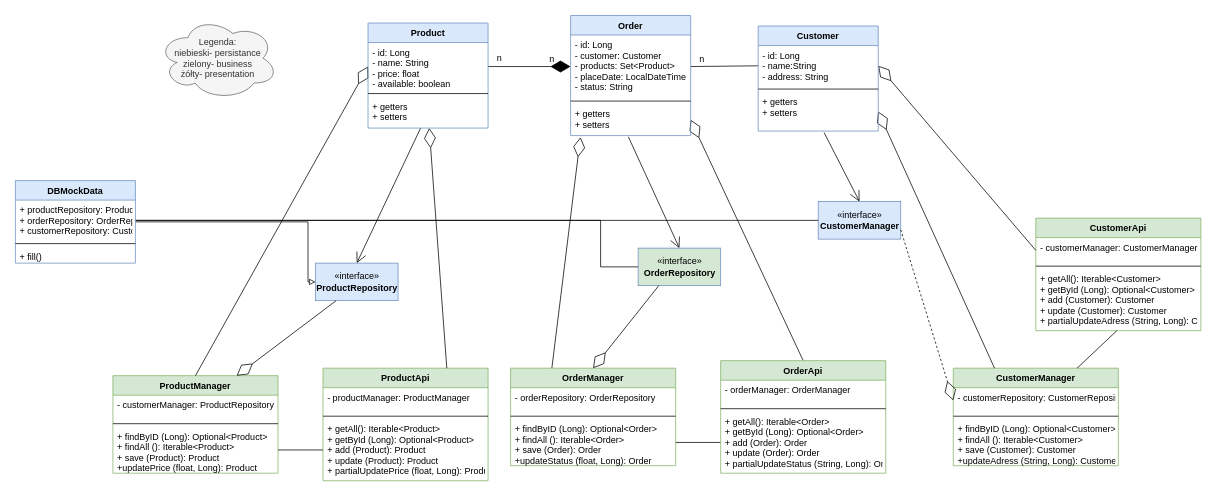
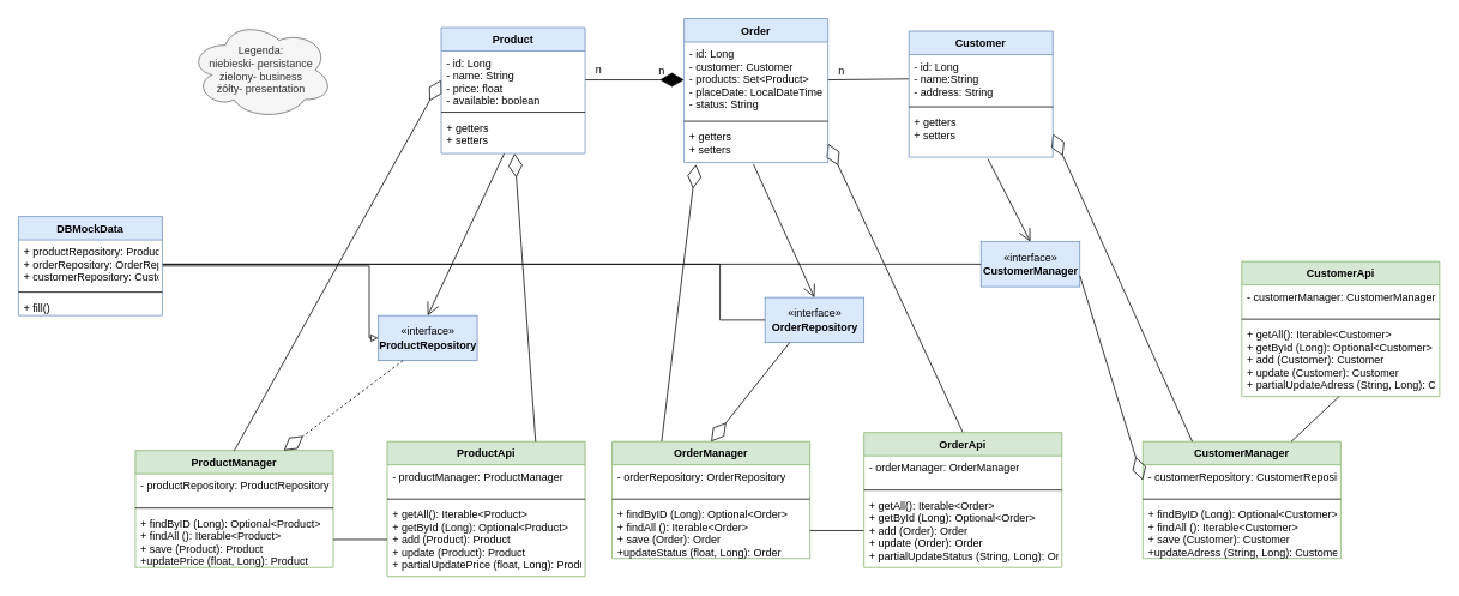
  <mxCell id="0" />
  <mxCell id="1" parent="0" />
  <mxCell id="2" value="n" style="text;html=1;resizable=0;points=[];autosize=1;align=left;verticalAlign=top;spacingTop=-4;" parent="1" vertex="1"><mxGeometry x="660" y="67" width="20" height="20" as="geometry" /></mxCell>
  <mxCell id="3" value="n" style="text;html=1;resizable=0;points=[];autosize=1;align=left;verticalAlign=top;spacingTop=-4;" parent="1" vertex="1"><mxGeometry x="730" y="68" width="20" height="20" as="geometry" /></mxCell>
  <mxCell id="4" value="n" style="text;html=1;resizable=0;points=[];autosize=1;align=left;verticalAlign=top;spacingTop=-4;" parent="1" vertex="1"><mxGeometry x="930" y="68" width="20" height="20" as="geometry" /></mxCell>
  <mxCell id="5" value="«interface»&lt;br&gt;&lt;b&gt;ProductRepository&lt;/b&gt;" style="html=1;fillColor=#dae8fc;strokeColor=#6c8ebf;" parent="1" vertex="1"><mxGeometry y="350" width="110" height="50" as="geometry" x="420" /></mxCell>
- <mxCell id="6" value="«interface»&lt;br&gt;&lt;b&gt;OrderRepository&lt;/b&gt;" style="html=1;fillColor=#d5e8d4;strokeColor=#6c8ebf;" parent="1" vertex="1"><mxGeometry x="850" y="330" width="110" height="50" as="geometry" /></mxCell>
+ <mxCell id="6" value="«interface»&lt;br&gt;&lt;b&gt;OrderRepository&lt;/b&gt;" style="html=1;fillColor=#dae8fc;strokeColor=#6c8ebf;" parent="1" vertex="1"><mxGeometry x="850" y="330" width="110" height="50" as="geometry" /></mxCell>
  <mxCell id="7" value="«interface»&lt;br&gt;&lt;b&gt;CustomerManager&lt;/b&gt;" style="html=1;fillColor=#dae8fc;strokeColor=#6c8ebf;" parent="1" vertex="1"><mxGeometry x="1090" y="268" width="110" height="50" as="geometry" /></mxCell>
  <mxCell id="8" value="" style="endArrow=open;endFill=1;endSize=12;html=1;entryX=0.5;entryY=0;entryDx=0;entryDy=0;" parent="1" source="53" target="5" edge="1"><mxGeometry width="160" relative="1" as="geometry"><mxPoint x="490" y="314" as="sourcePoint" /><mxPoint x="650" y="314" as="targetPoint" /></mxGeometry></mxCell>
  <mxCell id="9" value="" style="endArrow=open;endFill=1;endSize=12;html=1;exitX=0.481;exitY=1.038;exitDx=0;exitDy=0;exitPerimeter=0;entryX=0.5;entryY=0;entryDx=0;entryDy=0;" parent="1" source="57" target="6" edge="1"><mxGeometry width="160" relative="1" as="geometry"><mxPoint x="583.04" y="182.016" as="sourcePoint" /><mxPoint x="585" y="254" as="targetPoint" /></mxGeometry></mxCell>
  <mxCell id="10" value="" style="endArrow=open;endFill=1;endSize=12;html=1;exitX=0.549;exitY=1.038;exitDx=0;exitDy=0;exitPerimeter=0;entryX=0.5;entryY=0;entryDx=0;entryDy=0;" parent="1" source="61" target="7" edge="1"><mxGeometry width="160" relative="1" as="geometry"><mxPoint x="593.04" y="192.016" as="sourcePoint" /><mxPoint x="595" y="264" as="targetPoint" /></mxGeometry></mxCell>
  <mxCell id="11" value="" style="endArrow=none;html=1;entryX=0;entryY=0.5;entryDx=0;entryDy=0;exitX=1;exitY=0.5;exitDx=0;exitDy=0;" parent="1" source="55" target="59" edge="1"><mxGeometry width="50" height="50" relative="1" as="geometry"><mxPoint x="660" y="98" as="sourcePoint" /><mxPoint x="770" y="98" as="targetPoint" /></mxGeometry></mxCell>
  <mxCell id="12" value="" style="endArrow=diamondThin;endFill=1;endSize=24;html=1;exitX=1;exitY=0.5;exitDx=0;exitDy=0;entryX=0;entryY=0.5;entryDx=0;entryDy=0;" parent="1" source="51" target="55" edge="1"><mxGeometry width="160" relative="1" as="geometry"><mxPoint x="490" y="534" as="sourcePoint" /><mxPoint x="700" y="224" as="targetPoint" /></mxGeometry></mxCell>
  <mxCell id="13" value="Legenda:&lt;br&gt;niebieski- persistance&lt;br&gt;zielony- business&lt;br&gt;żółty- presentation" style="ellipse;shape=cloud;whiteSpace=wrap;html=1;fillColor=#f5f5f5;strokeColor=#666666;fontColor=#333333;" parent="1" vertex="1"><mxGeometry x="210" y="22" width="160" height="110" as="geometry" /></mxCell>
  <mxCell id="14" value="ProductManager" style="swimlane;fontStyle=1;align=center;verticalAlign=top;childLayout=stackLayout;horizontal=1;startSize=26;horizontalStack=0;resizeParent=1;resizeParentMax=0;resizeLast=0;collapsible=1;marginBottom=0;fillColor=#d5e8d4;strokeColor=#82b366;" parent="1" vertex="1"><mxGeometry x="150" y="500" width="220" height="130" as="geometry"><mxRectangle x="80" y="206" width="70" height="26" as="alternateBounds" /></mxGeometry></mxCell>
- <mxCell id="15" value="- customerManager: ProductRepository" style="text;strokeColor=none;fillColor=none;align=left;verticalAlign=top;spacingLeft=4;spacingRight=4;overflow=hidden;rotatable=0;points=[[0,0.5],[1,0.5]];portConstraint=eastwest;" parent="14" vertex="1"><mxGeometry y="26" width="220" height="34" as="geometry" /></mxCell>
+ <mxCell id="15" value="- productRepository: ProductRepository" style="text;strokeColor=none;fillColor=none;align=left;verticalAlign=top;spacingLeft=4;spacingRight=4;overflow=hidden;rotatable=0;points=[[0,0.5],[1,0.5]];portConstraint=eastwest;" parent="14" vertex="1"><mxGeometry y="26" width="220" height="34" as="geometry" /></mxCell>
  <mxCell id="16" value="" style="line;strokeWidth=1;fillColor=none;align=left;verticalAlign=middle;spacingTop=-1;spacingLeft=3;spacingRight=3;rotatable=0;labelPosition=right;points=[];portConstraint=eastwest;" parent="14" vertex="1"><mxGeometry y="60" width="220" height="8" as="geometry" /></mxCell>
  <mxCell id="17" value="+ findByID (Long): Optional&lt;Product&gt; &#10;+ findAll (): Iterable&lt;Product&gt;&#10;+ save (Product): Product&#10;+updatePrice (float, Long): Product" style="text;strokeColor=none;fillColor=none;align=left;verticalAlign=top;spacingLeft=4;spacingRight=4;overflow=hidden;rotatable=0;points=[[0,0.5],[1,0.5]];portConstraint=eastwest;" parent="14" vertex="1"><mxGeometry y="68" width="220" height="62" as="geometry" /></mxCell>
  <mxCell id="18" value="ProductApi" style="swimlane;fontStyle=1;align=center;verticalAlign=top;childLayout=stackLayout;horizontal=1;startSize=26;horizontalStack=0;resizeParent=1;resizeParentMax=0;resizeLast=0;collapsible=1;marginBottom=0;fillColor=#d5e8d4;strokeColor=#82b366;" parent="1" vertex="1"><mxGeometry x="430" y="490" width="220" height="150" as="geometry"><mxRectangle x="80" y="206" width="70" height="26" as="alternateBounds" /></mxGeometry></mxCell>
  <mxCell id="19" value="- productManager: ProductManager" style="text;strokeColor=none;fillColor=none;align=left;verticalAlign=top;spacingLeft=4;spacingRight=4;overflow=hidden;rotatable=0;points=[[0,0.5],[1,0.5]];portConstraint=eastwest;" parent="18" vertex="1"><mxGeometry y="26" width="220" height="34" as="geometry" /></mxCell>
  <mxCell id="20" value="" style="line;strokeWidth=1;fillColor=none;align=left;verticalAlign=middle;spacingTop=-1;spacingLeft=3;spacingRight=3;rotatable=0;labelPosition=right;points=[];portConstraint=eastwest;" parent="18" vertex="1"><mxGeometry y="60" width="220" height="8" as="geometry" /></mxCell>
  <mxCell id="21" value="+ getAll(): Iterable&lt;Product&gt;&#10;+ getById (Long): Optional&lt;Product&gt;&#10;+ add (Product): Product&#10;+ update (Product): Product&#10;+ partialUpdatePrice (float, Long): Product" style="text;strokeColor=none;fillColor=none;align=left;verticalAlign=top;spacingLeft=4;spacingRight=4;overflow=hidden;rotatable=0;points=[[0,0.5],[1,0.5]];portConstraint=eastwest;" parent="18" vertex="1"><mxGeometry y="68" width="220" height="82" as="geometry" /></mxCell>
  <mxCell id="22" value="" style="endArrow=diamondThin;endFill=0;endSize=24;html=1;exitX=0.5;exitY=0;exitDx=0;exitDy=0;entryX=0;entryY=0.5;entryDx=0;entryDy=0;" edge="1" parent="1" source="14" target="51"><mxGeometry width="160" relative="1" as="geometry"><mxPoint x="290" y="360" as="sourcePoint" /><mxPoint x="490" y="220" as="targetPoint" /></mxGeometry></mxCell>
  <mxCell id="23" value="" style="endArrow=diamondThin;endFill=0;endSize=24;html=1;exitX=0.75;exitY=0;exitDx=0;exitDy=0;" edge="1" parent="1" source="18" target="53"><mxGeometry width="160" relative="1" as="geometry"><mxPoint x="470" y="400" as="sourcePoint" /><mxPoint x="710" y="104" as="targetPoint" /></mxGeometry></mxCell>
  <mxCell id="24" value="" style="endArrow=diamondThin;endFill=0;endSize=24;html=1;entryX=0.082;entryY=1.051;entryDx=0;entryDy=0;entryPerimeter=0;exitX=0.25;exitY=0;exitDx=0;exitDy=0;" edge="1" parent="1" source="38" target="57"><mxGeometry width="160" relative="1" as="geometry"><mxPoint x="760" y="490" as="sourcePoint" /><mxPoint x="788.44" y="319.998" as="targetPoint" /></mxGeometry></mxCell>
  <mxCell id="25" value="" style="endArrow=diamondThin;endFill=0;endSize=24;html=1;entryX=1;entryY=0.5;entryDx=0;entryDy=0;exitX=0.5;exitY=0;exitDx=0;exitDy=0;" edge="1" parent="1" source="42" target="57"><mxGeometry width="160" relative="1" as="geometry"><mxPoint x="1040" y="470" as="sourcePoint" /><mxPoint x="993.12" y="178.142" as="targetPoint" /></mxGeometry></mxCell>
  <mxCell id="26" value="CustomerManager" style="swimlane;fontStyle=1;align=center;verticalAlign=top;childLayout=stackLayout;horizontal=1;startSize=26;horizontalStack=0;resizeParent=1;resizeParentMax=0;resizeLast=0;collapsible=1;marginBottom=0;fillColor=#d5e8d4;strokeColor=#82b366;" parent="1" vertex="1"><mxGeometry x="1270" y="490" width="220" height="130" as="geometry"><mxRectangle x="570" width="70" height="26" as="alternateBounds" /></mxGeometry></mxCell>
  <mxCell id="27" value="- customerRepository: CustomerRepository" style="text;strokeColor=none;fillColor=none;align=left;verticalAlign=top;spacingLeft=4;spacingRight=4;overflow=hidden;rotatable=0;points=[[0,0.5],[1,0.5]];portConstraint=eastwest;" parent="26" vertex="1"><mxGeometry y="26" width="220" height="34" as="geometry" /></mxCell>
  <mxCell id="28" value="" style="line;strokeWidth=1;fillColor=none;align=left;verticalAlign=middle;spacingTop=-1;spacingLeft=3;spacingRight=3;rotatable=0;labelPosition=right;points=[];portConstraint=eastwest;" parent="26" vertex="1"><mxGeometry y="60" width="220" height="8" as="geometry" /></mxCell>
  <mxCell id="29" value="+ findByID (Long): Optional&lt;Customer&gt; &#10;+ findAll (): Iterable&lt;Customer&gt;&#10;+ save (Customer): Customer&#10;+updateAdress (String, Long): Customer" style="text;strokeColor=none;fillColor=none;align=left;verticalAlign=top;spacingLeft=4;spacingRight=4;overflow=hidden;rotatable=0;points=[[0,0.5],[1,0.5]];portConstraint=eastwest;" parent="26" vertex="1"><mxGeometry y="68" width="220" height="62" as="geometry" /></mxCell>
  <mxCell id="30" value="CustomerApi" style="swimlane;fontStyle=1;align=center;verticalAlign=top;childLayout=stackLayout;horizontal=1;startSize=26;horizontalStack=0;resizeParent=1;resizeParentMax=0;resizeLast=0;collapsible=1;marginBottom=0;fillColor=#d5e8d4;strokeColor=#82b366;" parent="1" vertex="1"><mxGeometry x="1380" y="290" width="220" height="150" as="geometry"><mxRectangle x="80" y="206" width="70" height="26" as="alternateBounds" /></mxGeometry></mxCell>
  <mxCell id="31" value="- customerManager: CustomerManager" style="text;strokeColor=none;fillColor=none;align=left;verticalAlign=top;spacingLeft=4;spacingRight=4;overflow=hidden;rotatable=0;points=[[0,0.5],[1,0.5]];portConstraint=eastwest;" parent="30" vertex="1"><mxGeometry y="26" width="220" height="34" as="geometry" /></mxCell>
  <mxCell id="32" value="" style="line;strokeWidth=1;fillColor=none;align=left;verticalAlign=middle;spacingTop=-1;spacingLeft=3;spacingRight=3;rotatable=0;labelPosition=right;points=[];portConstraint=eastwest;" parent="30" vertex="1"><mxGeometry y="60" width="220" height="8" as="geometry" /></mxCell>
  <mxCell id="33" value="+ getAll(): Iterable&lt;Customer&gt;&#10;+ getById (Long): Optional&lt;Customer&gt;&#10;+ add (Customer): Customer&#10;+ update (Customer): Customer&#10;+ partialUpdateAdress (String, Long): Customer" style="text;strokeColor=none;fillColor=none;align=left;verticalAlign=top;spacingLeft=4;spacingRight=4;overflow=hidden;rotatable=0;points=[[0,0.5],[1,0.5]];portConstraint=eastwest;" parent="30" vertex="1"><mxGeometry y="68" width="220" height="82" as="geometry" /></mxCell>
- <mxCell id="34" value="" style="endArrow=diamondThin;endFill=0;endSize=24;html=1;entryX=1;entryY=0.5;entryDx=0;entryDy=0;exitX=0;exitY=0.5;exitDx=0;exitDy=0;" edge="1" parent="1" source="31" target="59"><mxGeometry width="160" relative="1" as="geometry"><mxPoint x="1350" y="170" as="sourcePoint" /><mxPoint x="1235" y="-45" as="targetPoint" /></mxGeometry></mxCell>
  <mxCell id="35" value="" style="endArrow=diamondThin;endFill=0;endSize=24;html=1;entryX=1;entryY=0.5;entryDx=0;entryDy=0;exitX=0.25;exitY=0;exitDx=0;exitDy=0;" edge="1" parent="1" source="26" target="61"><mxGeometry width="160" relative="1" as="geometry"><mxPoint x="1310" y="410" as="sourcePoint" /><mxPoint x="1195" y="195" as="targetPoint" /></mxGeometry></mxCell>
  <mxCell id="36" value="" style="endArrow=none;endFill=0;endSize=24;html=1;exitX=0;exitY=0.5;exitDx=0;exitDy=0;entryX=1;entryY=0.5;entryDx=0;entryDy=0;" edge="1" parent="1" source="21" target="17"><mxGeometry width="160" relative="1" as="geometry"><mxPoint x="600" y="370" as="sourcePoint" /><mxPoint x="480" y="430" as="targetPoint" /></mxGeometry></mxCell>
  <mxCell id="37" value="" style="endArrow=none;endFill=0;endSize=24;html=1;exitX=0;exitY=0.5;exitDx=0;exitDy=0;entryX=1;entryY=0.5;entryDx=0;entryDy=0;" edge="1" parent="1" source="45" target="41"><mxGeometry width="160" relative="1" as="geometry"><mxPoint x="970" y="600" as="sourcePoint" /><mxPoint x="910" y="600" as="targetPoint" /></mxGeometry></mxCell>
  <mxCell id="38" value="OrderManager" style="swimlane;fontStyle=1;align=center;verticalAlign=top;childLayout=stackLayout;horizontal=1;startSize=26;horizontalStack=0;resizeParent=1;resizeParentMax=0;resizeLast=0;collapsible=1;marginBottom=0;fillColor=#d5e8d4;strokeColor=#82b366;" parent="1" vertex="1"><mxGeometry x="680" y="490" width="220" height="130" as="geometry"><mxRectangle x="80" y="206" width="70" height="26" as="alternateBounds" /></mxGeometry></mxCell>
  <mxCell id="39" value="- orderRepository: OrderRepository" style="text;strokeColor=none;fillColor=none;align=left;verticalAlign=top;spacingLeft=4;spacingRight=4;overflow=hidden;rotatable=0;points=[[0,0.5],[1,0.5]];portConstraint=eastwest;" parent="38" vertex="1"><mxGeometry y="26" width="220" height="34" as="geometry" /></mxCell>
  <mxCell id="40" value="" style="line;strokeWidth=1;fillColor=none;align=left;verticalAlign=middle;spacingTop=-1;spacingLeft=3;spacingRight=3;rotatable=0;labelPosition=right;points=[];portConstraint=eastwest;" parent="38" vertex="1"><mxGeometry y="60" width="220" height="8" as="geometry" /></mxCell>
  <mxCell id="41" value="+ findByID (Long): Optional&lt;Order&gt; &#10;+ findAll (): Iterable&lt;Order&gt;&#10;+ save (Order): Order&#10;+updateStatus (float, Long): Order" style="text;strokeColor=none;fillColor=none;align=left;verticalAlign=top;spacingLeft=4;spacingRight=4;overflow=hidden;rotatable=0;points=[[0,0.5],[1,0.5]];portConstraint=eastwest;" parent="38" vertex="1"><mxGeometry y="68" width="220" height="62" as="geometry" /></mxCell>
  <mxCell id="42" value="OrderApi" style="swimlane;fontStyle=1;align=center;verticalAlign=top;childLayout=stackLayout;horizontal=1;startSize=26;horizontalStack=0;resizeParent=1;resizeParentMax=0;resizeLast=0;collapsible=1;marginBottom=0;fillColor=#d5e8d4;strokeColor=#82b366;" parent="1" vertex="1"><mxGeometry x="960" y="480" width="220" height="150" as="geometry"><mxRectangle x="80" y="206" width="70" height="26" as="alternateBounds" /></mxGeometry></mxCell>
  <mxCell id="43" value="- orderManager: OrderManager" style="text;strokeColor=none;fillColor=none;align=left;verticalAlign=top;spacingLeft=4;spacingRight=4;overflow=hidden;rotatable=0;points=[[0,0.5],[1,0.5]];portConstraint=eastwest;" parent="42" vertex="1"><mxGeometry y="26" width="220" height="34" as="geometry" /></mxCell>
  <mxCell id="44" value="" style="line;strokeWidth=1;fillColor=none;align=left;verticalAlign=middle;spacingTop=-1;spacingLeft=3;spacingRight=3;rotatable=0;labelPosition=right;points=[];portConstraint=eastwest;" parent="42" vertex="1"><mxGeometry y="60" width="220" height="8" as="geometry" /></mxCell>
  <mxCell id="45" value="+ getAll(): Iterable&lt;Order&gt;&#10;+ getById (Long): Optional&lt;Order&gt;&#10;+ add (Order): Order&#10;+ update (Order): Order&#10;+ partialUpdateStatus (String, Long): Order" style="text;strokeColor=none;fillColor=none;align=left;verticalAlign=top;spacingLeft=4;spacingRight=4;overflow=hidden;rotatable=0;points=[[0,0.5],[1,0.5]];portConstraint=eastwest;" parent="42" vertex="1"><mxGeometry y="68" width="220" height="82" as="geometry" /></mxCell>
  <mxCell id="46" value="" style="endArrow=none;endFill=0;endSize=24;html=1;exitX=0.492;exitY=0.998;exitDx=0;exitDy=0;entryX=0.75;entryY=0;entryDx=0;entryDy=0;exitPerimeter=0;" edge="1" parent="1" source="33" target="26"><mxGeometry width="160" relative="1" as="geometry"><mxPoint x="1560" y="510" as="sourcePoint" /><mxPoint x="1500" y="510" as="targetPoint" /></mxGeometry></mxCell>
- <mxCell id="47" value="" style="endArrow=diamondThin;endFill=0;endSize=24;html=1;entryX=0.75;entryY=0;entryDx=0;entryDy=0;exitX=0.25;exitY=1;exitDx=0;exitDy=0;" edge="1" parent="1" source="5" target="14"><mxGeometry width="160" relative="1" as="geometry"><mxPoint x="350" y="450" as="sourcePoint" /><mxPoint x="210" y="245" as="targetPoint" /></mxGeometry></mxCell>
+ <mxCell id="47" value="" style="endArrow=diamondThin;endFill=0;endSize=24;html=1;entryX=0.75;entryY=0;entryDx=0;entryDy=0;exitX=0.25;exitY=1;exitDx=0;exitDy=0;dashed=1;" edge="1" parent="1" source="5" target="14"><mxGeometry width="160" relative="1" as="geometry"><mxPoint x="350" y="450" as="sourcePoint" /><mxPoint x="210" y="245" as="targetPoint" /></mxGeometry></mxCell>
  <mxCell id="48" value="" style="endArrow=diamondThin;endFill=0;endSize=24;html=1;entryX=0.5;entryY=0;entryDx=0;entryDy=0;exitX=0.25;exitY=1;exitDx=0;exitDy=0;" edge="1" parent="1" source="6" target="38"><mxGeometry width="160" relative="1" as="geometry"><mxPoint x="790" y="430" as="sourcePoint" /><mxPoint x="650" y="225" as="targetPoint" /></mxGeometry></mxCell>
- <mxCell id="49" value="" style="endArrow=diamondThin;endFill=0;endSize=24;html=1;entryX=0;entryY=0.5;entryDx=0;entryDy=0;exitX=1;exitY=0.75;exitDx=0;exitDy=0;dashed=1;" edge="1" parent="1" source="7" target="27"><mxGeometry width="160" relative="1" as="geometry"><mxPoint x="1210" y="400" as="sourcePoint" /><mxPoint x="1070" y="195" as="targetPoint" /></mxGeometry></mxCell>
+ <mxCell id="49" value="" style="endArrow=diamondThin;endFill=0;endSize=24;html=1;entryX=0;entryY=0.5;entryDx=0;entryDy=0;exitX=1;exitY=0.75;exitDx=0;exitDy=0;" edge="1" parent="1" source="7" target="27"><mxGeometry width="160" relative="1" as="geometry"><mxPoint x="1210" y="400" as="sourcePoint" /><mxPoint x="1070" y="195" as="targetPoint" /></mxGeometry></mxCell>
  <mxCell id="50" value="Product" style="swimlane;fontStyle=1;align=center;verticalAlign=top;childLayout=stackLayout;horizontal=1;startSize=26;horizontalStack=0;resizeParent=1;resizeParentMax=0;resizeLast=0;collapsible=1;marginBottom=0;fillColor=#dae8fc;strokeColor=#6c8ebf;" parent="1" vertex="1"><mxGeometry x="490" y="30" width="160" height="140" as="geometry"><mxRectangle x="80" y="206" width="70" height="26" as="alternateBounds" /></mxGeometry></mxCell>
  <mxCell id="51" value="- id: Long&#10;- name: String&#10;- price: float&#10;- available: boolean" style="text;strokeColor=none;fillColor=none;align=left;verticalAlign=top;spacingLeft=4;spacingRight=4;overflow=hidden;rotatable=0;points=[[0,0.5],[1,0.5]];portConstraint=eastwest;" parent="50" vertex="1"><mxGeometry y="26" width="160" height="64" as="geometry" /></mxCell>
  <mxCell id="52" value="" style="line;strokeWidth=1;fillColor=none;align=left;verticalAlign=middle;spacingTop=-1;spacingLeft=3;spacingRight=3;rotatable=0;labelPosition=right;points=[];portConstraint=eastwest;" parent="50" vertex="1"><mxGeometry y="90" width="160" height="8" as="geometry" /></mxCell>
  <mxCell id="53" value="+ getters&#10;+ setters" style="text;strokeColor=none;fillColor=none;align=left;verticalAlign=top;spacingLeft=4;spacingRight=4;overflow=hidden;rotatable=0;points=[[0,0.5],[1,0.5]];portConstraint=eastwest;" parent="50" vertex="1"><mxGeometry y="98" width="160" height="42" as="geometry" /></mxCell>
  <mxCell id="54" value="Order" style="swimlane;fontStyle=1;align=center;verticalAlign=top;childLayout=stackLayout;horizontal=1;startSize=26;horizontalStack=0;resizeParent=1;resizeParentMax=0;resizeLast=0;collapsible=1;marginBottom=0;fillColor=#dae8fc;strokeColor=#6c8ebf;" parent="1" vertex="1"><mxGeometry x="760" y="20" width="160" height="160" as="geometry" /></mxCell>
  <mxCell id="55" value="- id: Long&#10;- customer: Customer &#10;- products: Set&lt;Product&gt;&#10;- placeDate: LocalDateTime&#10;- status: String" style="text;strokeColor=none;fillColor=none;align=left;verticalAlign=top;spacingLeft=4;spacingRight=4;overflow=hidden;rotatable=0;points=[[0,0.5],[1,0.5]];portConstraint=eastwest;" parent="54" vertex="1"><mxGeometry y="26" width="160" height="84" as="geometry" /></mxCell>
  <mxCell id="56" value="" style="line;strokeWidth=1;fillColor=none;align=left;verticalAlign=middle;spacingTop=-1;spacingLeft=3;spacingRight=3;rotatable=0;labelPosition=right;points=[];portConstraint=eastwest;" parent="54" vertex="1"><mxGeometry y="110" width="160" height="8" as="geometry" /></mxCell>
  <mxCell id="57" value="+ getters&#10;+ setters" style="text;strokeColor=none;fillColor=none;align=left;verticalAlign=top;spacingLeft=4;spacingRight=4;overflow=hidden;rotatable=0;points=[[0,0.5],[1,0.5]];portConstraint=eastwest;" parent="54" vertex="1"><mxGeometry y="118" width="160" height="42" as="geometry" /></mxCell>
  <mxCell id="58" value="Customer" style="swimlane;fontStyle=1;align=center;verticalAlign=top;childLayout=stackLayout;horizontal=1;startSize=26;horizontalStack=0;resizeParent=1;resizeParentMax=0;resizeLast=0;collapsible=1;marginBottom=0;fillColor=#dae8fc;strokeColor=#6c8ebf;" parent="1" vertex="1"><mxGeometry x="1010" y="34" width="160" height="140" as="geometry" /></mxCell>
  <mxCell id="59" value="- id: Long&#10;- name:String &#10;- address: String" style="text;strokeColor=none;fillColor=none;align=left;verticalAlign=top;spacingLeft=4;spacingRight=4;overflow=hidden;rotatable=0;points=[[0,0.5],[1,0.5]];portConstraint=eastwest;" parent="58" vertex="1"><mxGeometry y="26" width="160" height="54" as="geometry" /></mxCell>
  <mxCell id="60" value="" style="line;strokeWidth=1;fillColor=none;align=left;verticalAlign=middle;spacingTop=-1;spacingLeft=3;spacingRight=3;rotatable=0;labelPosition=right;points=[];portConstraint=eastwest;" parent="58" vertex="1"><mxGeometry y="80" width="160" height="8" as="geometry" /></mxCell>
  <mxCell id="61" value="+ getters&#10;+ setters" style="text;strokeColor=none;fillColor=none;align=left;verticalAlign=top;spacingLeft=4;spacingRight=4;overflow=hidden;rotatable=0;points=[[0,0.5],[1,0.5]];portConstraint=eastwest;" parent="58" vertex="1"><mxGeometry y="88" width="160" height="52" as="geometry" /></mxCell>
  <mxCell id="62" style="edgeStyle=orthogonalEdgeStyle;rounded=0;orthogonalLoop=1;jettySize=auto;html=1;entryX=0;entryY=0.5;entryDx=0;entryDy=0;endArrow=block;endFill=0;fontFamily=Helvetica;" edge="1" parent="1" source="65" target="5"><mxGeometry relative="1" as="geometry"><Array as="points"><mxPoint x="410" y="295" /><mxPoint x="410" y="375" /></Array></mxGeometry></mxCell>
  <mxCell id="63" style="edgeStyle=orthogonalEdgeStyle;rounded=0;orthogonalLoop=1;jettySize=auto;html=1;endArrow=none;endFill=0;fontFamily=Helvetica;entryX=0;entryY=0.5;entryDx=0;entryDy=0;" edge="1" parent="1" source="66" target="6"><mxGeometry relative="1" as="geometry"><mxPoint x="840" y="284" as="targetPoint" /><Array as="points"><mxPoint x="800" y="293" /><mxPoint x="800" y="355" /></Array></mxGeometry></mxCell>
  <mxCell id="64" style="edgeStyle=orthogonalEdgeStyle;rounded=0;orthogonalLoop=1;jettySize=auto;html=1;entryX=0;entryY=0.5;entryDx=0;entryDy=0;endArrow=none;endFill=0;fontFamily=Helvetica;" edge="1" parent="1" source="66" target="7"><mxGeometry relative="1" as="geometry" /></mxCell>
  <mxCell id="65" value="DBMockData" style="swimlane;fontStyle=1;align=center;verticalAlign=top;childLayout=stackLayout;horizontal=1;startSize=26;horizontalStack=0;resizeParent=1;resizeParentMax=0;resizeLast=0;collapsible=1;marginBottom=0;fillColor=#dae8fc;strokeColor=#6c8ebf;" vertex="1" parent="1"><mxGeometry x="20" y="240" width="160" height="110" as="geometry" /></mxCell>
  <mxCell id="66" value="+ productRepository: ProductRepository;&#10;+ orderRepository: OrderRepository;&#10;+ customerRepository: CustomerRepository" style="text;strokeColor=none;fillColor=none;align=left;verticalAlign=top;spacingLeft=4;spacingRight=4;overflow=hidden;rotatable=0;points=[[0,0.5],[1,0.5]];portConstraint=eastwest;fontFamily=Helvetica;" vertex="1" parent="65"><mxGeometry y="26" width="160" height="54" as="geometry" /></mxCell>
  <mxCell id="67" value="" style="line;strokeWidth=1;fillColor=none;align=left;verticalAlign=middle;spacingTop=-1;spacingLeft=3;spacingRight=3;rotatable=0;labelPosition=right;points=[];portConstraint=eastwest;" vertex="1" parent="65"><mxGeometry y="80" width="160" height="8" as="geometry" /></mxCell>
  <mxCell id="68" value="+ fill()" style="text;strokeColor=none;fillColor=none;align=left;verticalAlign=top;spacingLeft=4;spacingRight=4;overflow=hidden;rotatable=0;points=[[0,0.5],[1,0.5]];portConstraint=eastwest;" vertex="1" parent="65"><mxGeometry y="88" width="160" height="22" as="geometry" /></mxCell>
